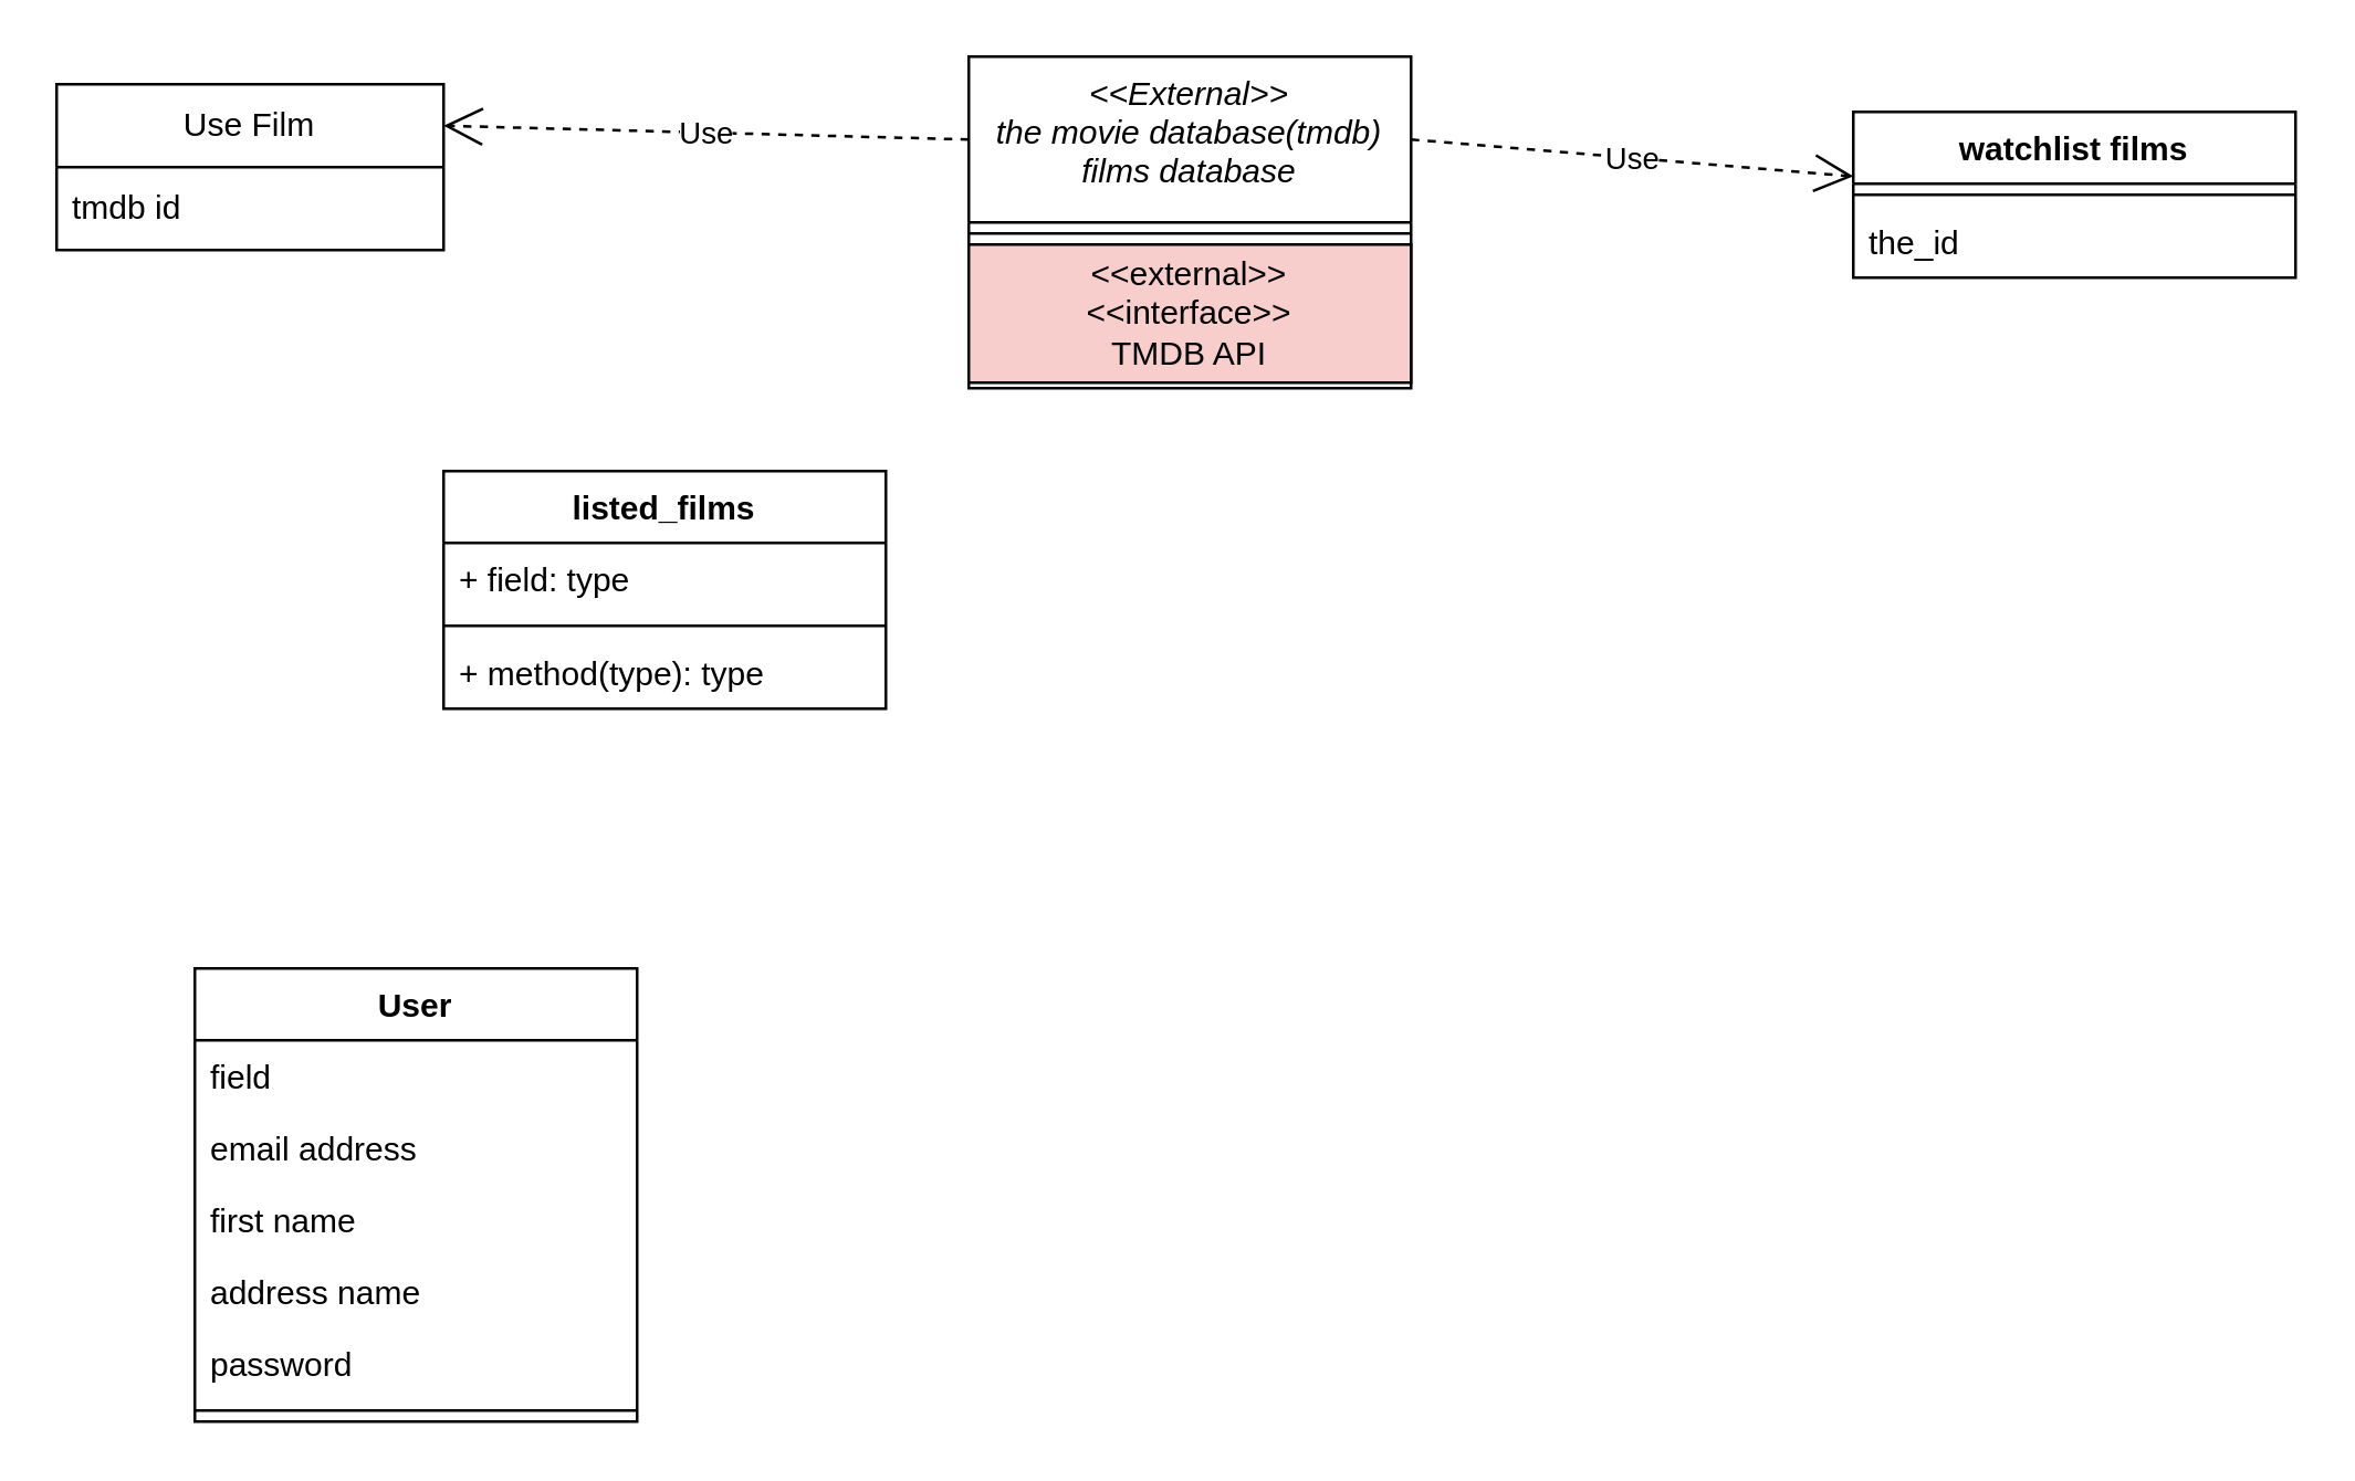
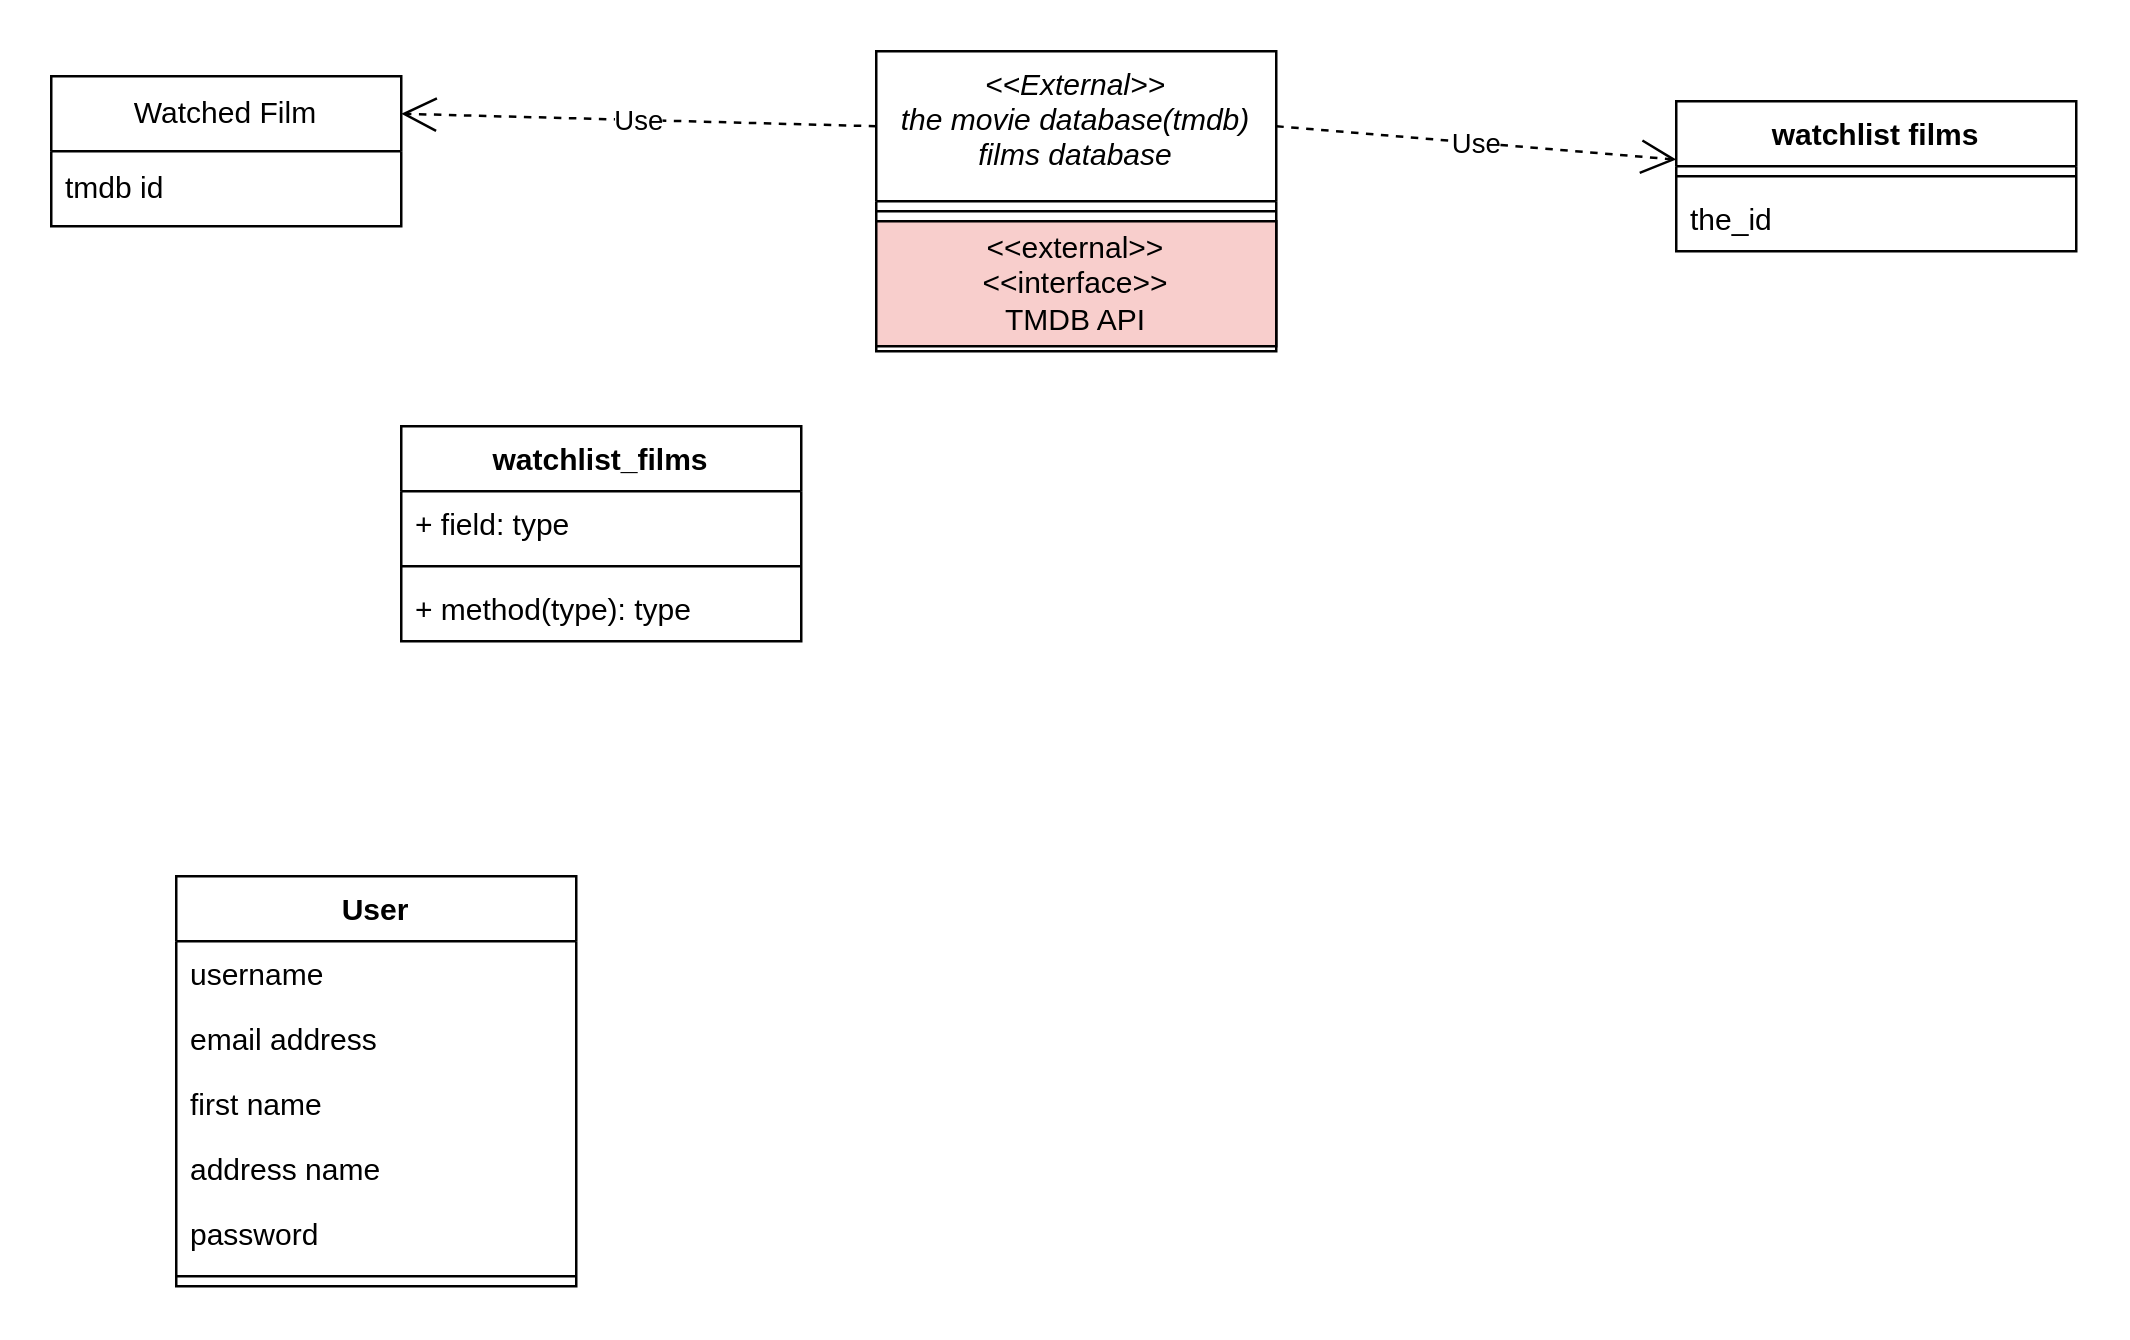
  <mxCell id="0" />
  <mxCell id="1" parent="0" />
  <mxCell id="2" value="&lt;&lt;External&gt;&gt;&#10;the movie database(tmdb)&#10;films database" style="swimlane;fontStyle=2;align=center;verticalAlign=top;childLayout=stackLayout;horizontal=1;startSize=60;horizontalStack=0;resizeParent=1;resizeLast=0;collapsible=1;marginBottom=0;rounded=0;shadow=0;strokeWidth=1;" vertex="1" parent="1"><mxGeometry x="350" y="20" width="160" height="120" as="geometry"><mxRectangle x="230" y="140" width="160" height="26" as="alternateBounds" /></mxGeometry></mxCell>
  <mxCell id="3" value="" style="line;html=1;strokeWidth=1;align=left;verticalAlign=middle;spacingTop=-1;spacingLeft=3;spacingRight=3;rotatable=0;labelPosition=right;points=[];portConstraint=eastwest;" vertex="1" parent="2"><mxGeometry y="60" width="160" height="8" as="geometry" /></mxCell>
  <mxCell id="4" value="&amp;lt;&amp;lt;external&amp;gt;&amp;gt;&lt;br&gt;&amp;lt;&amp;lt;interface&amp;gt;&amp;gt;&lt;br&gt;TMDB API" style="html=1;whiteSpace=wrap;fillColor=#f8cecc;" vertex="1" parent="2"><mxGeometry y="68" width="160" height="50" as="geometry" /></mxCell>
- <mxCell id="5" value="Use Film" style="swimlane;fontStyle=0;childLayout=stackLayout;horizontal=1;startSize=30;horizontalStack=0;resizeParent=1;resizeParentMax=0;resizeLast=0;collapsible=1;marginBottom=0;whiteSpace=wrap;html=1;" vertex="1" parent="1"><mxGeometry x="20" y="30" width="140" height="60" as="geometry" /></mxCell>
+ <mxCell id="5" value="Watched Film" style="swimlane;fontStyle=0;childLayout=stackLayout;horizontal=1;startSize=30;horizontalStack=0;resizeParent=1;resizeParentMax=0;resizeLast=0;collapsible=1;marginBottom=0;whiteSpace=wrap;html=1;" vertex="1" parent="1"><mxGeometry x="20" y="30" width="140" height="60" as="geometry" /></mxCell>
  <mxCell id="6" value="tmdb id" style="text;strokeColor=none;fillColor=none;align=left;verticalAlign=middle;spacingLeft=4;spacingRight=4;overflow=hidden;points=[[0,0.5],[1,0.5]];portConstraint=eastwest;rotatable=0;whiteSpace=wrap;html=1;" vertex="1" parent="5"><mxGeometry y="30" width="140" height="30" as="geometry" /></mxCell>
  <mxCell id="7" value="watchlist films" style="swimlane;fontStyle=1;align=center;verticalAlign=top;childLayout=stackLayout;horizontal=1;startSize=26;horizontalStack=0;resizeParent=1;resizeParentMax=0;resizeLast=0;collapsible=1;marginBottom=0;whiteSpace=wrap;html=1;" vertex="1" parent="1"><mxGeometry x="670" y="40" width="160" height="60" as="geometry" /></mxCell>
  <mxCell id="8" value="" style="line;strokeWidth=1;fillColor=none;align=left;verticalAlign=middle;spacingTop=-1;spacingLeft=3;spacingRight=3;rotatable=0;labelPosition=right;points=[];portConstraint=eastwest;strokeColor=inherit;" vertex="1" parent="7"><mxGeometry y="26" width="160" height="8" as="geometry" /></mxCell>
  <mxCell id="9" value="the_id" style="text;strokeColor=none;fillColor=none;align=left;verticalAlign=top;spacingLeft=4;spacingRight=4;overflow=hidden;rotatable=0;points=[[0,0.5],[1,0.5]];portConstraint=eastwest;whiteSpace=wrap;html=1;" vertex="1" parent="7"><mxGeometry y="34" width="160" height="26" as="geometry" /></mxCell>
  <mxCell id="10" value="Use" style="endArrow=open;endSize=12;dashed=1;html=1;rounded=0;entryX=1;entryY=0.25;entryDx=0;entryDy=0;exitX=0;exitY=0.25;exitDx=0;exitDy=0;" edge="1" parent="1" source="2" target="5"><mxGeometry width="160" relative="1" as="geometry"><mxPoint x="340" y="340" as="sourcePoint" /><mxPoint x="500" y="340" as="targetPoint" /></mxGeometry></mxCell>
  <mxCell id="11" value="Use" style="endArrow=open;endSize=12;dashed=1;html=1;rounded=0;exitX=1;exitY=0.25;exitDx=0;exitDy=0;" edge="1" parent="1" source="2" target="7"><mxGeometry width="160" relative="1" as="geometry"><mxPoint x="370" y="350" as="sourcePoint" /><mxPoint x="180" y="193" as="targetPoint" /></mxGeometry></mxCell>
- <mxCell id="12" value="listed_films" style="swimlane;fontStyle=1;align=center;verticalAlign=top;childLayout=stackLayout;horizontal=1;startSize=26;horizontalStack=0;resizeParent=1;resizeParentMax=0;resizeLast=0;collapsible=1;marginBottom=0;whiteSpace=wrap;html=1;" vertex="1" parent="1"><mxGeometry x="160" y="170" width="160" height="86" as="geometry" /></mxCell>
+ <mxCell id="12" value="watchlist_films" style="swimlane;fontStyle=1;align=center;verticalAlign=top;childLayout=stackLayout;horizontal=1;startSize=26;horizontalStack=0;resizeParent=1;resizeParentMax=0;resizeLast=0;collapsible=1;marginBottom=0;whiteSpace=wrap;html=1;" vertex="1" parent="1"><mxGeometry x="160" y="170" width="160" height="86" as="geometry" /></mxCell>
  <mxCell id="13" value="+ field: type" style="text;strokeColor=none;fillColor=none;align=left;verticalAlign=top;spacingLeft=4;spacingRight=4;overflow=hidden;rotatable=0;points=[[0,0.5],[1,0.5]];portConstraint=eastwest;whiteSpace=wrap;html=1;" vertex="1" parent="12"><mxGeometry y="26" width="160" height="26" as="geometry" /></mxCell>
  <mxCell id="14" value="" style="line;strokeWidth=1;fillColor=none;align=left;verticalAlign=middle;spacingTop=-1;spacingLeft=3;spacingRight=3;rotatable=0;labelPosition=right;points=[];portConstraint=eastwest;strokeColor=inherit;" vertex="1" parent="12"><mxGeometry y="52" width="160" height="8" as="geometry" /></mxCell>
  <mxCell id="15" value="+ method(type): type" style="text;strokeColor=none;fillColor=none;align=left;verticalAlign=top;spacingLeft=4;spacingRight=4;overflow=hidden;rotatable=0;points=[[0,0.5],[1,0.5]];portConstraint=eastwest;whiteSpace=wrap;html=1;" vertex="1" parent="12"><mxGeometry y="60" width="160" height="26" as="geometry" /></mxCell>
  <mxCell id="16" value="User" style="swimlane;fontStyle=1;align=center;verticalAlign=top;childLayout=stackLayout;horizontal=1;startSize=26;horizontalStack=0;resizeParent=1;resizeParentMax=0;resizeLast=0;collapsible=1;marginBottom=0;whiteSpace=wrap;html=1;" vertex="1" parent="1"><mxGeometry x="70" y="350" width="160" height="164" as="geometry" /></mxCell>
- <mxCell id="17" value="field" style="text;strokeColor=none;fillColor=none;align=left;verticalAlign=top;spacingLeft=4;spacingRight=4;overflow=hidden;rotatable=0;points=[[0,0.5],[1,0.5]];portConstraint=eastwest;whiteSpace=wrap;html=1;" vertex="1" parent="16"><mxGeometry y="26" width="160" height="26" as="geometry" /></mxCell>
+ <mxCell id="17" value="username" style="text;strokeColor=none;fillColor=none;align=left;verticalAlign=top;spacingLeft=4;spacingRight=4;overflow=hidden;rotatable=0;points=[[0,0.5],[1,0.5]];portConstraint=eastwest;whiteSpace=wrap;html=1;" vertex="1" parent="16"><mxGeometry y="26" width="160" height="26" as="geometry" /></mxCell>
  <mxCell id="18" value="email address" style="text;strokeColor=none;fillColor=none;align=left;verticalAlign=top;spacingLeft=4;spacingRight=4;overflow=hidden;rotatable=0;points=[[0,0.5],[1,0.5]];portConstraint=eastwest;whiteSpace=wrap;html=1;" vertex="1" parent="16"><mxGeometry y="52" width="160" height="26" as="geometry" /></mxCell>
  <mxCell id="19" value="first name" style="text;strokeColor=none;fillColor=none;align=left;verticalAlign=top;spacingLeft=4;spacingRight=4;overflow=hidden;rotatable=0;points=[[0,0.5],[1,0.5]];portConstraint=eastwest;whiteSpace=wrap;html=1;" vertex="1" parent="16"><mxGeometry y="78" width="160" height="26" as="geometry" /></mxCell>
  <mxCell id="20" value="address name" style="text;strokeColor=none;fillColor=none;align=left;verticalAlign=top;spacingLeft=4;spacingRight=4;overflow=hidden;rotatable=0;points=[[0,0.5],[1,0.5]];portConstraint=eastwest;whiteSpace=wrap;html=1;" vertex="1" parent="16"><mxGeometry y="104" width="160" height="26" as="geometry" /></mxCell>
  <mxCell id="21" value="password" style="text;strokeColor=none;fillColor=none;align=left;verticalAlign=top;spacingLeft=4;spacingRight=4;overflow=hidden;rotatable=0;points=[[0,0.5],[1,0.5]];portConstraint=eastwest;whiteSpace=wrap;html=1;" vertex="1" parent="16"><mxGeometry y="130" width="160" height="26" as="geometry" /></mxCell>
  <mxCell id="22" value="" style="line;strokeWidth=1;fillColor=none;align=left;verticalAlign=middle;spacingTop=-1;spacingLeft=3;spacingRight=3;rotatable=0;labelPosition=right;points=[];portConstraint=eastwest;strokeColor=inherit;" vertex="1" parent="16"><mxGeometry y="156" width="160" height="8" as="geometry" /></mxCell>
